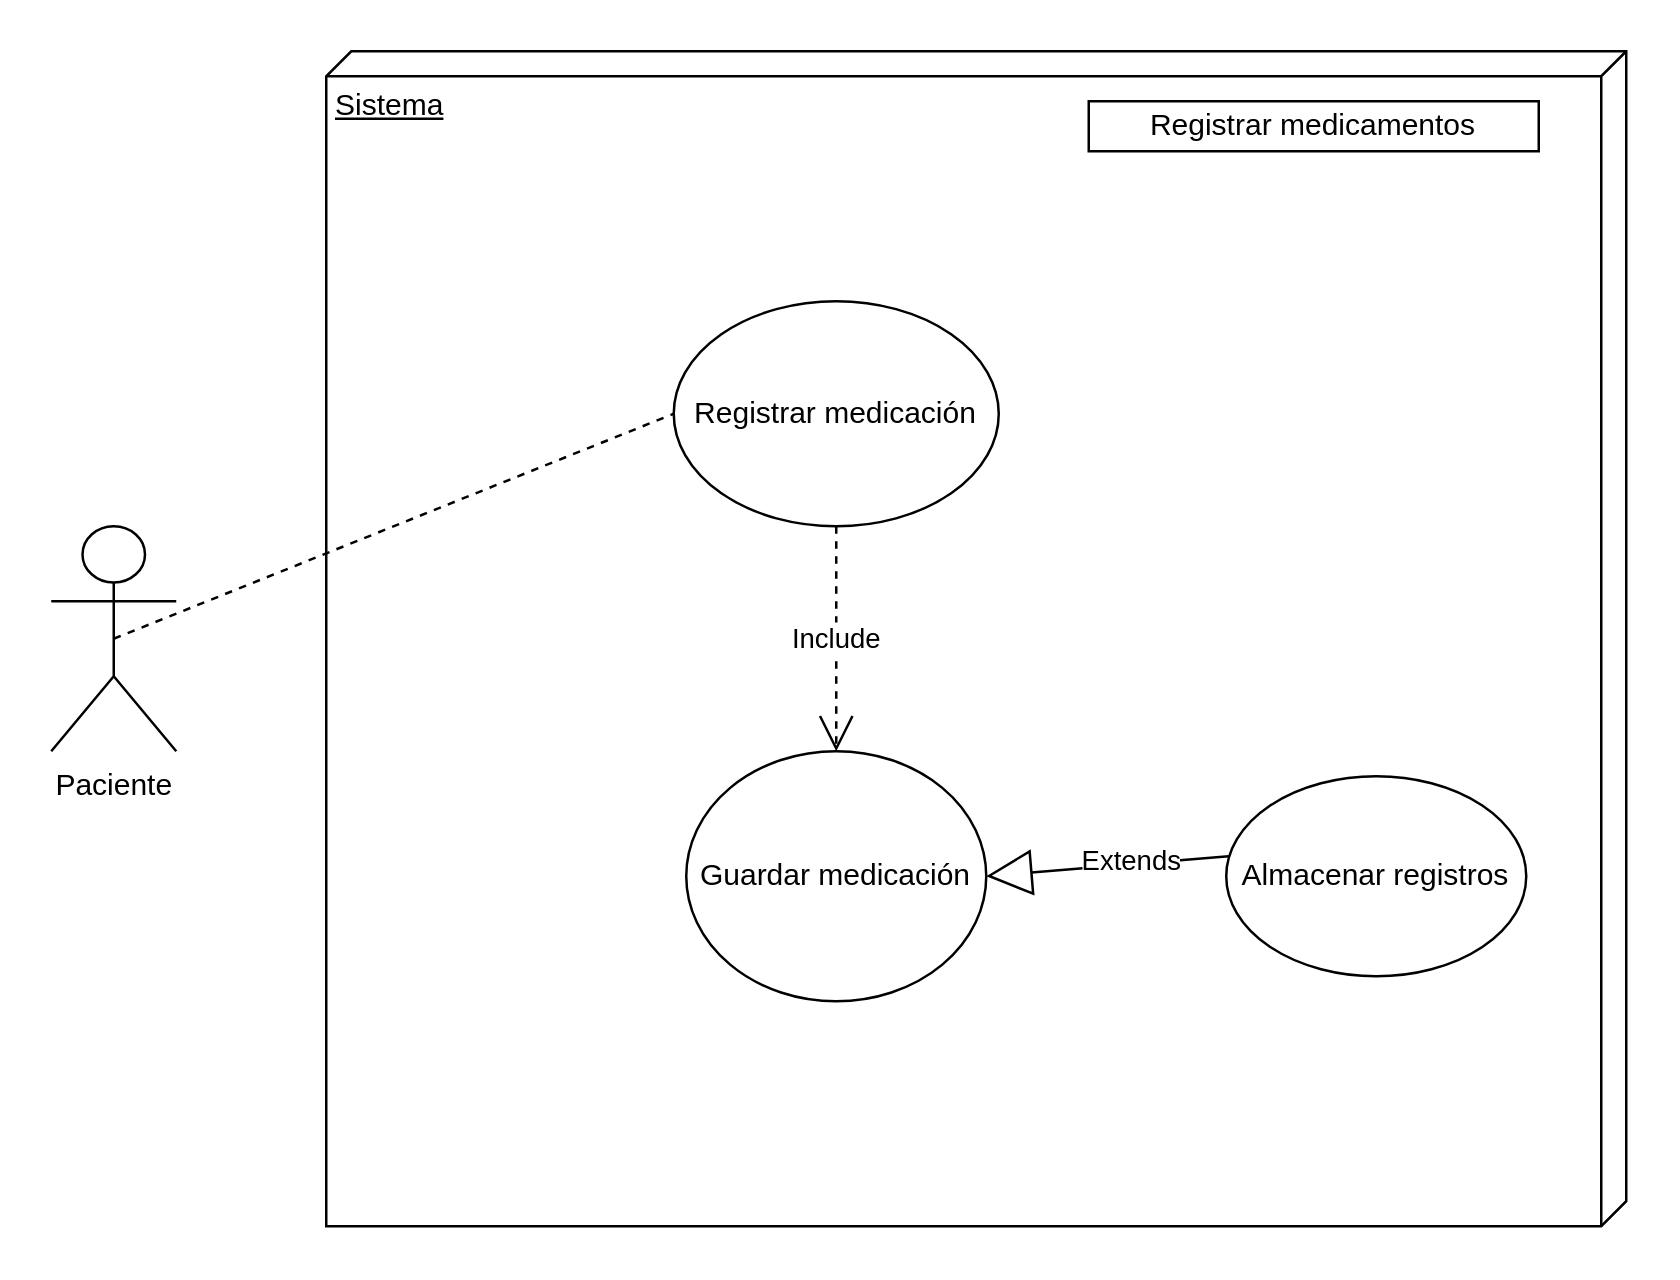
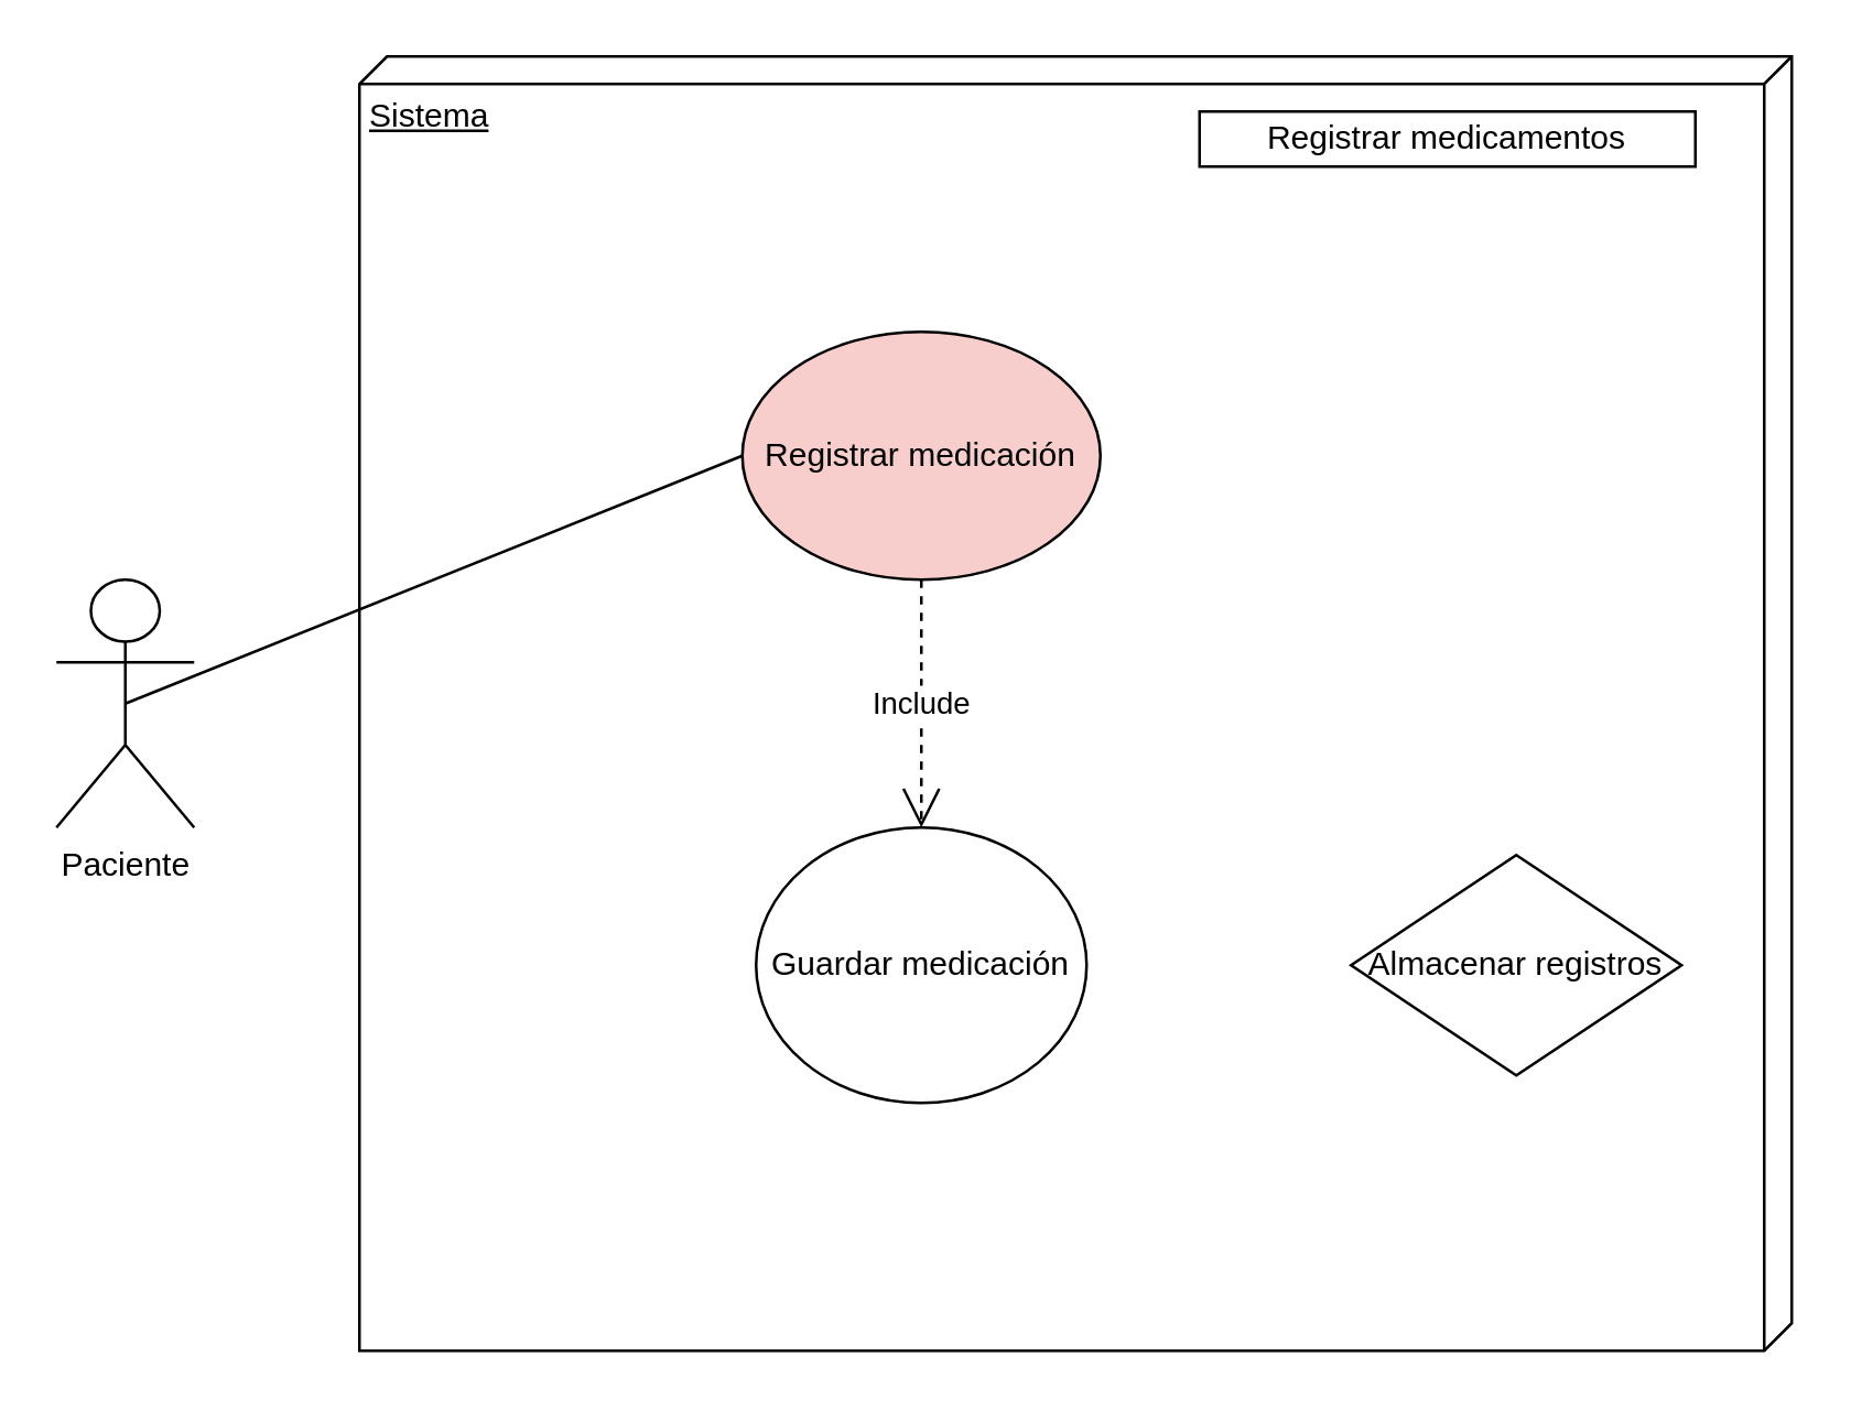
  <mxCell id="0" />
  <mxCell id="1" parent="0" />
  <mxCell id="2" value="Sistema" style="verticalAlign=top;align=left;spacingTop=8;spacingLeft=2;spacingRight=12;shape=cube;size=10;direction=south;fontStyle=4;html=1;whiteSpace=wrap;" vertex="1" parent="1"><mxGeometry x="130" y="20" width="520" height="470" as="geometry" /></mxCell>
  <mxCell id="3" value="Paciente" style="shape=umlActor;verticalLabelPosition=bottom;verticalAlign=top;html=1;" vertex="1" parent="1"><mxGeometry x="20" y="210" width="50" height="90" as="geometry" /></mxCell>
- <mxCell id="4" value="Registrar medicación" style="ellipse;whiteSpace=wrap;html=1;" vertex="1" parent="1"><mxGeometry x="269" y="120" width="130" height="90" as="geometry" /></mxCell>
+ <mxCell id="4" value="Registrar medicación" style="ellipse;whiteSpace=wrap;html=1;fillColor=#f8cecc;" vertex="1" parent="1"><mxGeometry x="269" y="120" width="130" height="90" as="geometry" /></mxCell>
  <mxCell id="5" value="Registrar medicamentos" style="rounded=0;whiteSpace=wrap;html=1;" vertex="1" parent="1"><mxGeometry x="435" y="40" width="180" height="20" as="geometry" /></mxCell>
  <mxCell id="6" value="Guardar medicación" style="ellipse;whiteSpace=wrap;html=1;" vertex="1" parent="1"><mxGeometry x="274" y="300" width="120" height="100" as="geometry" /></mxCell>
- <mxCell id="7" value="Almacenar registros" style="ellipse;whiteSpace=wrap;html=1;" vertex="1" parent="1"><mxGeometry x="490" y="310" width="120" height="80" as="geometry" /></mxCell>
+ <mxCell id="7" value="Almacenar registros" style="rhombus;whiteSpace=wrap;html=1;" vertex="1" parent="1"><mxGeometry x="490" y="310" width="120" height="80" as="geometry" /></mxCell>
  <mxCell id="8" value="Include" style="endArrow=open;endSize=12;dashed=1;html=1;rounded=0;exitX=0.5;exitY=1;exitDx=0;exitDy=0;" edge="1" parent="1" source="4" target="6"><mxGeometry width="160" relative="1" as="geometry"><mxPoint x="350" y="240" as="sourcePoint" /><mxPoint x="423" y="366" as="targetPoint" /></mxGeometry></mxCell>
- <mxCell id="9" value="Extends" style="endArrow=block;endSize=16;endFill=0;html=1;rounded=0;entryX=1;entryY=0.5;entryDx=0;entryDy=0;exitX=0.008;exitY=0.4;exitDx=0;exitDy=0;exitPerimeter=0;" edge="1" parent="1" source="7" target="6"><mxGeometry x="-0.196" y="-1" width="160" relative="1" as="geometry"><mxPoint x="446" y="370" as="sourcePoint" /><mxPoint x="340" y="370" as="targetPoint" /><mxPoint as="offset" /></mxGeometry></mxCell>
- <mxCell id="10" value="" style="endArrow=none;html=1;rounded=0;entryX=0;entryY=0.5;entryDx=0;entryDy=0;exitX=0.5;exitY=0.5;exitDx=0;exitDy=0;exitPerimeter=0;dashed=1;" edge="1" parent="1" source="3" target="4"><mxGeometry width="50" height="50" relative="1" as="geometry"><mxPoint x="180" y="220" as="sourcePoint" /><mxPoint x="230" y="170" as="targetPoint" /></mxGeometry></mxCell>
+ <mxCell id="10" value="" style="endArrow=none;html=1;rounded=0;entryX=0;entryY=0.5;entryDx=0;entryDy=0;exitX=0.5;exitY=0.5;exitDx=0;exitDy=0;exitPerimeter=0;" edge="1" parent="1" source="3" target="4"><mxGeometry width="50" height="50" relative="1" as="geometry"><mxPoint x="180" y="220" as="sourcePoint" /><mxPoint x="230" y="170" as="targetPoint" /></mxGeometry></mxCell>
